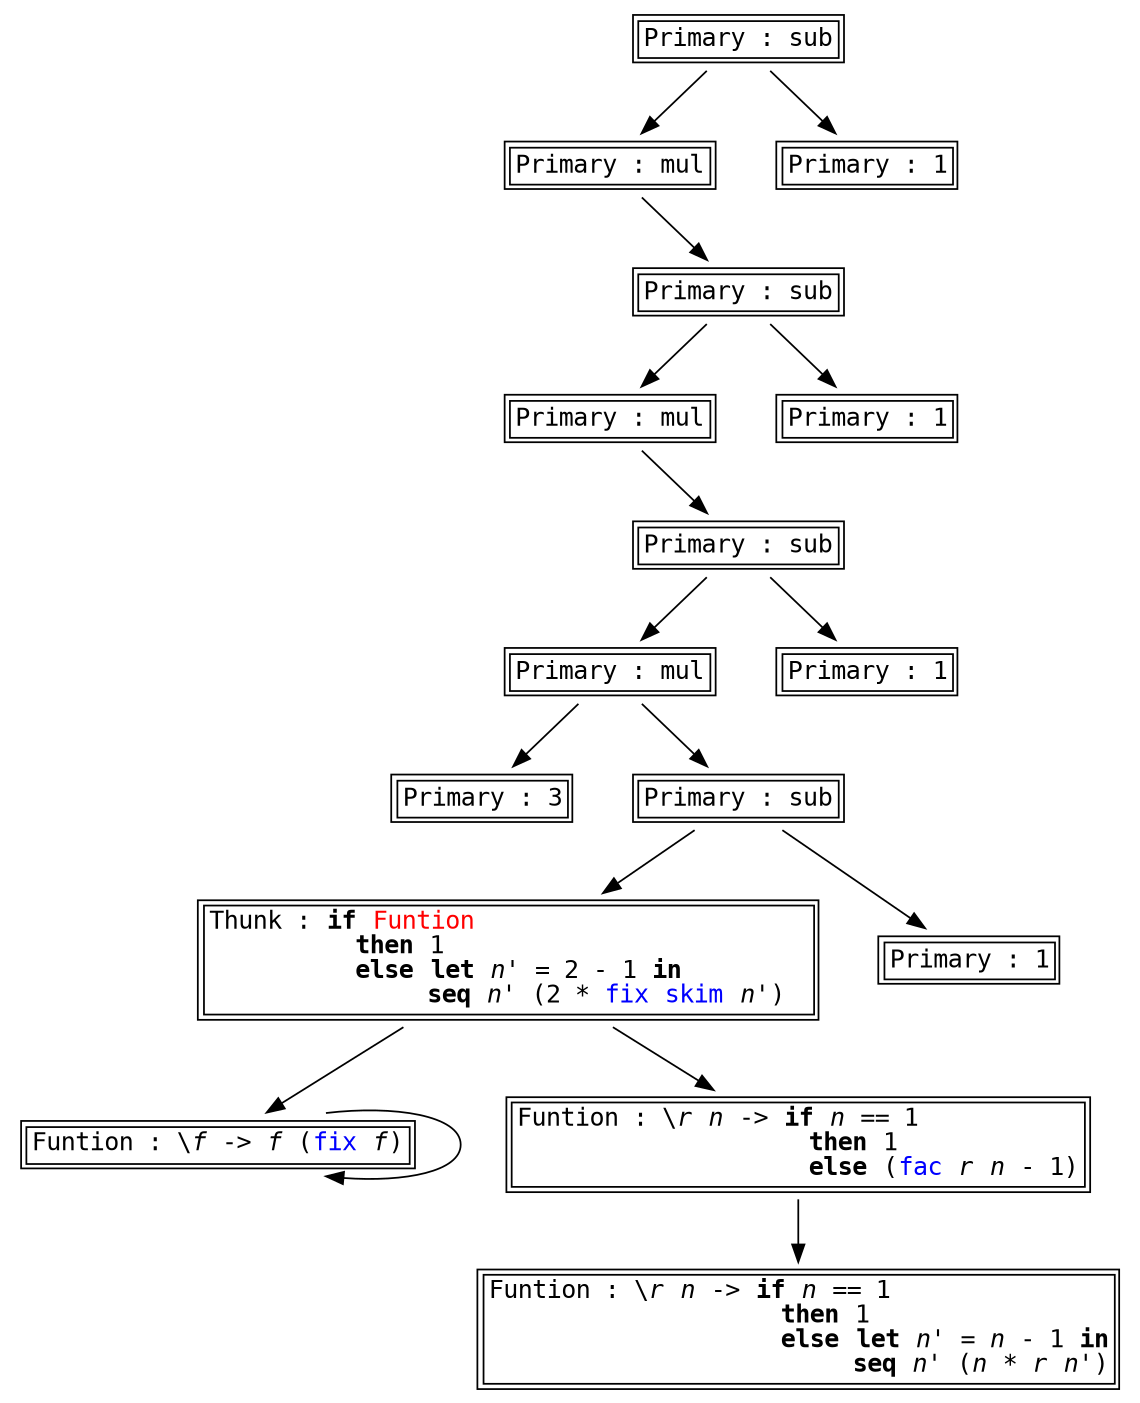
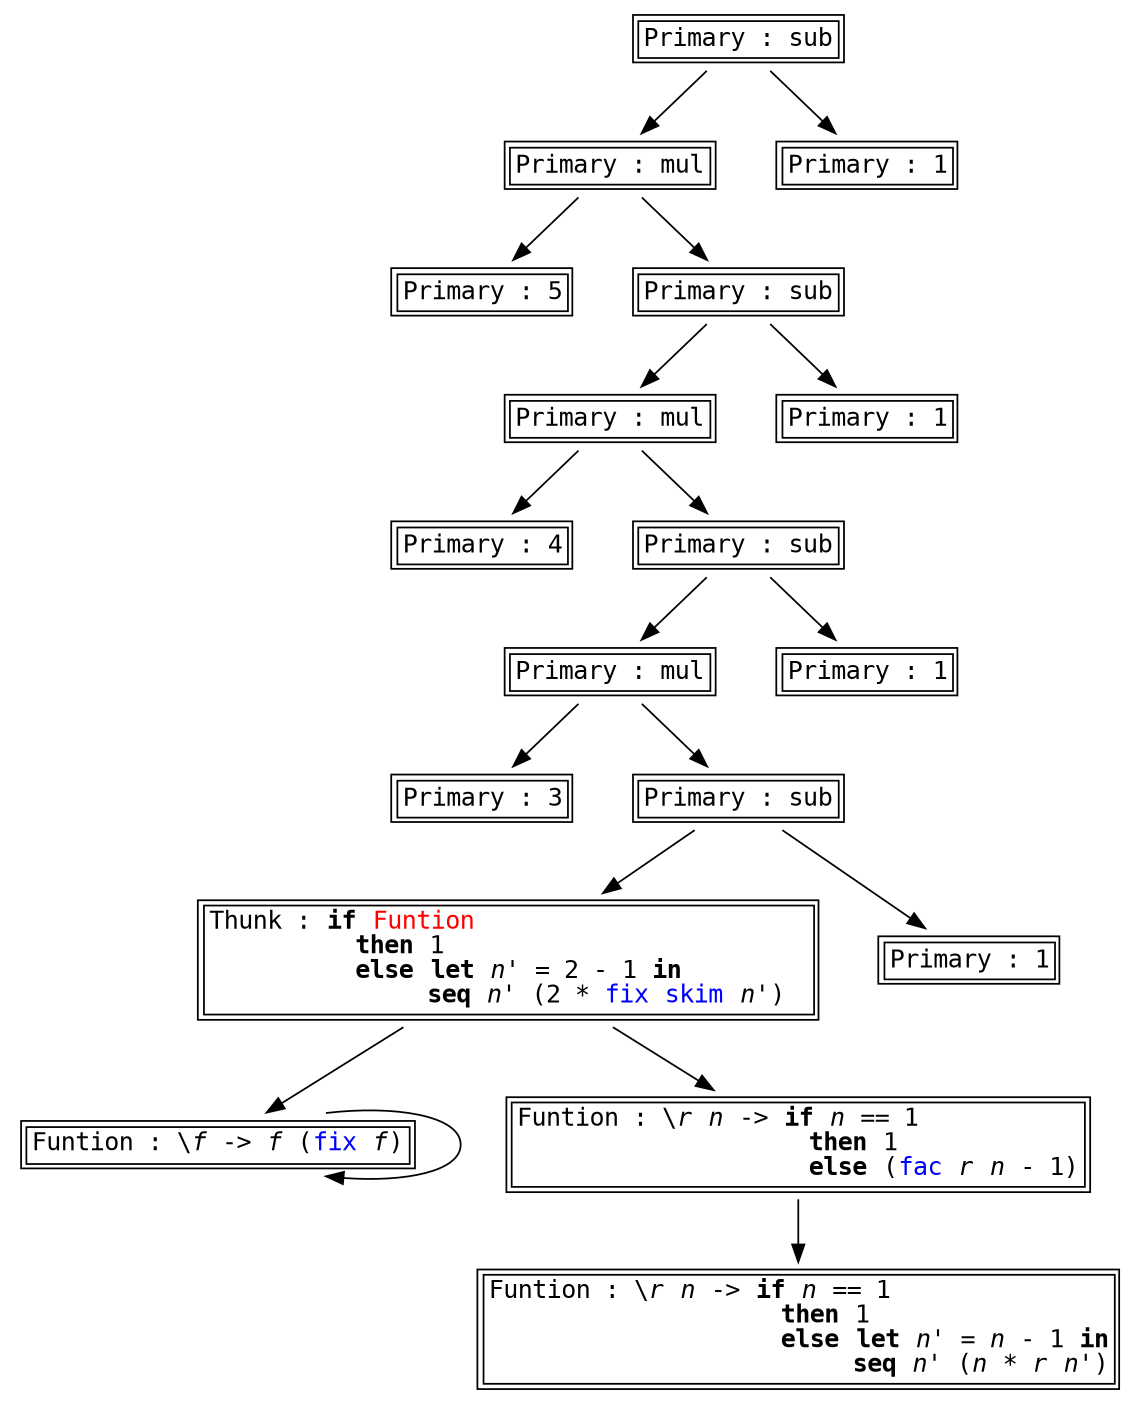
  digraph {
    node [fontname=monospace shape=plaintext]
    n1 [label=<<TABLE ALIGN="LEFT"><TR><TD BALIGN="LEFT" ALIGN="LEFT">Funtion&nbsp;:&nbsp;\<I>r</I>&nbsp;<I>n</I>&nbsp;-&gt;&nbsp;<B>if</B>&nbsp;<I>n</I>&nbsp;==&nbsp;1&nbsp;&nbsp;&nbsp;&nbsp;&nbsp;&nbsp;&nbsp;&nbsp;&nbsp;&nbsp;&nbsp;&nbsp;&nbsp;&nbsp;&nbsp;<BR />&nbsp;&nbsp;&nbsp;&nbsp;&nbsp;&nbsp;&nbsp;&nbsp;&nbsp;&nbsp;&nbsp;&nbsp;&nbsp;&nbsp;&nbsp;&nbsp;&nbsp;&nbsp;&nbsp;&nbsp;<B>then</B>&nbsp;1&nbsp;&nbsp;&nbsp;&nbsp;&nbsp;&nbsp;&nbsp;&nbsp;&nbsp;&nbsp;&nbsp;&nbsp;&nbsp;&nbsp;&nbsp;&nbsp;<BR />&nbsp;&nbsp;&nbsp;&nbsp;&nbsp;&nbsp;&nbsp;&nbsp;&nbsp;&nbsp;&nbsp;&nbsp;&nbsp;&nbsp;&nbsp;&nbsp;&nbsp;&nbsp;&nbsp;&nbsp;<B>else</B>&nbsp;<B>let</B>&nbsp;<I>n'</I>&nbsp;=&nbsp;<I>n</I>&nbsp;-&nbsp;1&nbsp;<B>in</B><BR />&nbsp;&nbsp;&nbsp;&nbsp;&nbsp;&nbsp;&nbsp;&nbsp;&nbsp;&nbsp;&nbsp;&nbsp;&nbsp;&nbsp;&nbsp;&nbsp;&nbsp;&nbsp;&nbsp;&nbsp;&nbsp;&nbsp;&nbsp;&nbsp;&nbsp;<B>seq</B>&nbsp;<I>n'</I>&nbsp;(<I>n</I>&nbsp;*&nbsp;<I>r</I>&nbsp;<I>n'</I>)<BR /></TD></TR></TABLE>>]
    n2 [label=<<TABLE ALIGN="LEFT"><TR><TD BALIGN="LEFT" ALIGN="LEFT">Funtion&nbsp;:&nbsp;\<I>f</I>&nbsp;-&gt;&nbsp;<I>f</I>&nbsp;(<FONT COLOR="blue">fix</FONT>&nbsp;<I>f</I>)<BR /></TD></TR></TABLE>>]
    n3 [label=<<TABLE ALIGN="LEFT"><TR><TD BALIGN="LEFT" ALIGN="LEFT">Primary&nbsp;:&nbsp;sub<BR /></TD></TR></TABLE>>]
    n4 [label=<<TABLE ALIGN="LEFT"><TR><TD BALIGN="LEFT" ALIGN="LEFT">Primary&nbsp;:&nbsp;mul<BR /></TD></TR></TABLE>>]
    n5 [label=<<TABLE ALIGN="LEFT"><TR><TD BALIGN="LEFT" ALIGN="LEFT">Primary&nbsp;:&nbsp;1<BR /></TD></TR></TABLE>>]
+   n6 [label=<<TABLE ALIGN="LEFT"><TR><TD BALIGN="LEFT" ALIGN="LEFT">Primary&nbsp;:&nbsp;5<BR /></TD></TR></TABLE>>]
    n7 [label=<<TABLE ALIGN="LEFT"><TR><TD BALIGN="LEFT" ALIGN="LEFT">Primary&nbsp;:&nbsp;sub<BR /></TD></TR></TABLE>>]
    n8 [label=<<TABLE ALIGN="LEFT"><TR><TD BALIGN="LEFT" ALIGN="LEFT">Primary&nbsp;:&nbsp;mul<BR /></TD></TR></TABLE>>]
    n9 [label=<<TABLE ALIGN="LEFT"><TR><TD BALIGN="LEFT" ALIGN="LEFT">Primary&nbsp;:&nbsp;1<BR /></TD></TR></TABLE>>]
+   n10 [label=<<TABLE ALIGN="LEFT"><TR><TD BALIGN="LEFT" ALIGN="LEFT">Primary&nbsp;:&nbsp;4<BR /></TD></TR></TABLE>>]
    n11 [label=<<TABLE ALIGN="LEFT"><TR><TD BALIGN="LEFT" ALIGN="LEFT">Primary&nbsp;:&nbsp;sub<BR /></TD></TR></TABLE>>]
    n12 [label=<<TABLE ALIGN="LEFT"><TR><TD BALIGN="LEFT" ALIGN="LEFT">Primary&nbsp;:&nbsp;mul<BR /></TD></TR></TABLE>>]
    n13 [label=<<TABLE ALIGN="LEFT"><TR><TD BALIGN="LEFT" ALIGN="LEFT">Primary&nbsp;:&nbsp;1<BR /></TD></TR></TABLE>>]
    n14 [label=<<TABLE ALIGN="LEFT"><TR><TD BALIGN="LEFT" ALIGN="LEFT">Primary&nbsp;:&nbsp;3<BR /></TD></TR></TABLE>>]
    n15 [label=<<TABLE ALIGN="LEFT"><TR><TD BALIGN="LEFT" ALIGN="LEFT">Primary&nbsp;:&nbsp;sub<BR /></TD></TR></TABLE>>]
    n16 [label=<<TABLE ALIGN="LEFT"><TR><TD BALIGN="LEFT" ALIGN="LEFT">Thunk&nbsp;:&nbsp;<B>if</B>&nbsp;<FONT COLOR="red">Funtion</FONT>&nbsp;&nbsp;&nbsp;&nbsp;&nbsp;&nbsp;&nbsp;&nbsp;&nbsp;&nbsp;&nbsp;&nbsp;&nbsp;&nbsp;&nbsp;&nbsp;&nbsp;&nbsp;&nbsp;&nbsp;&nbsp;&nbsp;&nbsp;<BR />&nbsp;&nbsp;&nbsp;&nbsp;&nbsp;&nbsp;&nbsp;&nbsp;&nbsp;&nbsp;<B>then</B>&nbsp;1&nbsp;&nbsp;&nbsp;&nbsp;&nbsp;&nbsp;&nbsp;&nbsp;&nbsp;&nbsp;&nbsp;&nbsp;&nbsp;&nbsp;&nbsp;&nbsp;&nbsp;&nbsp;&nbsp;&nbsp;&nbsp;&nbsp;&nbsp;<BR />&nbsp;&nbsp;&nbsp;&nbsp;&nbsp;&nbsp;&nbsp;&nbsp;&nbsp;&nbsp;<B>else</B>&nbsp;<B>let</B>&nbsp;<I>n'</I>&nbsp;=&nbsp;2&nbsp;-&nbsp;1&nbsp;<B>in</B>&nbsp;&nbsp;&nbsp;&nbsp;&nbsp;&nbsp;&nbsp;<BR />&nbsp;&nbsp;&nbsp;&nbsp;&nbsp;&nbsp;&nbsp;&nbsp;&nbsp;&nbsp;&nbsp;&nbsp;&nbsp;&nbsp;&nbsp;<B>seq</B>&nbsp;<I>n'</I>&nbsp;(2&nbsp;*&nbsp;<FONT COLOR="blue">fix</FONT>&nbsp;<FONT COLOR="blue">skim</FONT>&nbsp;<I>n'</I>)<BR /></TD></TR></TABLE>>]
    n17 [label=<<TABLE ALIGN="LEFT"><TR><TD BALIGN="LEFT" ALIGN="LEFT">Primary&nbsp;:&nbsp;1<BR /></TD></TR></TABLE>>]
    n18 [label=<<TABLE ALIGN="LEFT"><TR><TD BALIGN="LEFT" ALIGN="LEFT">Funtion&nbsp;:&nbsp;\<I>r</I>&nbsp;<I>n</I>&nbsp;-&gt;&nbsp;<B>if</B>&nbsp;<I>n</I>&nbsp;==&nbsp;1&nbsp;&nbsp;&nbsp;&nbsp;&nbsp;&nbsp;&nbsp;&nbsp;&nbsp;&nbsp;&nbsp;<BR />&nbsp;&nbsp;&nbsp;&nbsp;&nbsp;&nbsp;&nbsp;&nbsp;&nbsp;&nbsp;&nbsp;&nbsp;&nbsp;&nbsp;&nbsp;&nbsp;&nbsp;&nbsp;&nbsp;&nbsp;<B>then</B>&nbsp;1&nbsp;&nbsp;&nbsp;&nbsp;&nbsp;&nbsp;&nbsp;&nbsp;&nbsp;&nbsp;&nbsp;&nbsp;<BR />&nbsp;&nbsp;&nbsp;&nbsp;&nbsp;&nbsp;&nbsp;&nbsp;&nbsp;&nbsp;&nbsp;&nbsp;&nbsp;&nbsp;&nbsp;&nbsp;&nbsp;&nbsp;&nbsp;&nbsp;<B>else</B>&nbsp;(<FONT COLOR="blue">fac</FONT>&nbsp;<I>r</I>&nbsp;<I>n</I>&nbsp;-&nbsp;1)<BR /></TD></TR></TABLE>>]
    n2 -> n2
    n3 -> n4
    n3 -> n5
+   n4 -> n6
    n4 -> n7
    n7 -> n8
    n7 -> n9
+   n8 -> n10
    n8 -> n11
    n11 -> n12
    n11 -> n13
    n12 -> n14
    n12 -> n15
    n15 -> n16
    n15 -> n17
    n16 -> n2
    n16 -> n18
    n18 -> n1
  }
